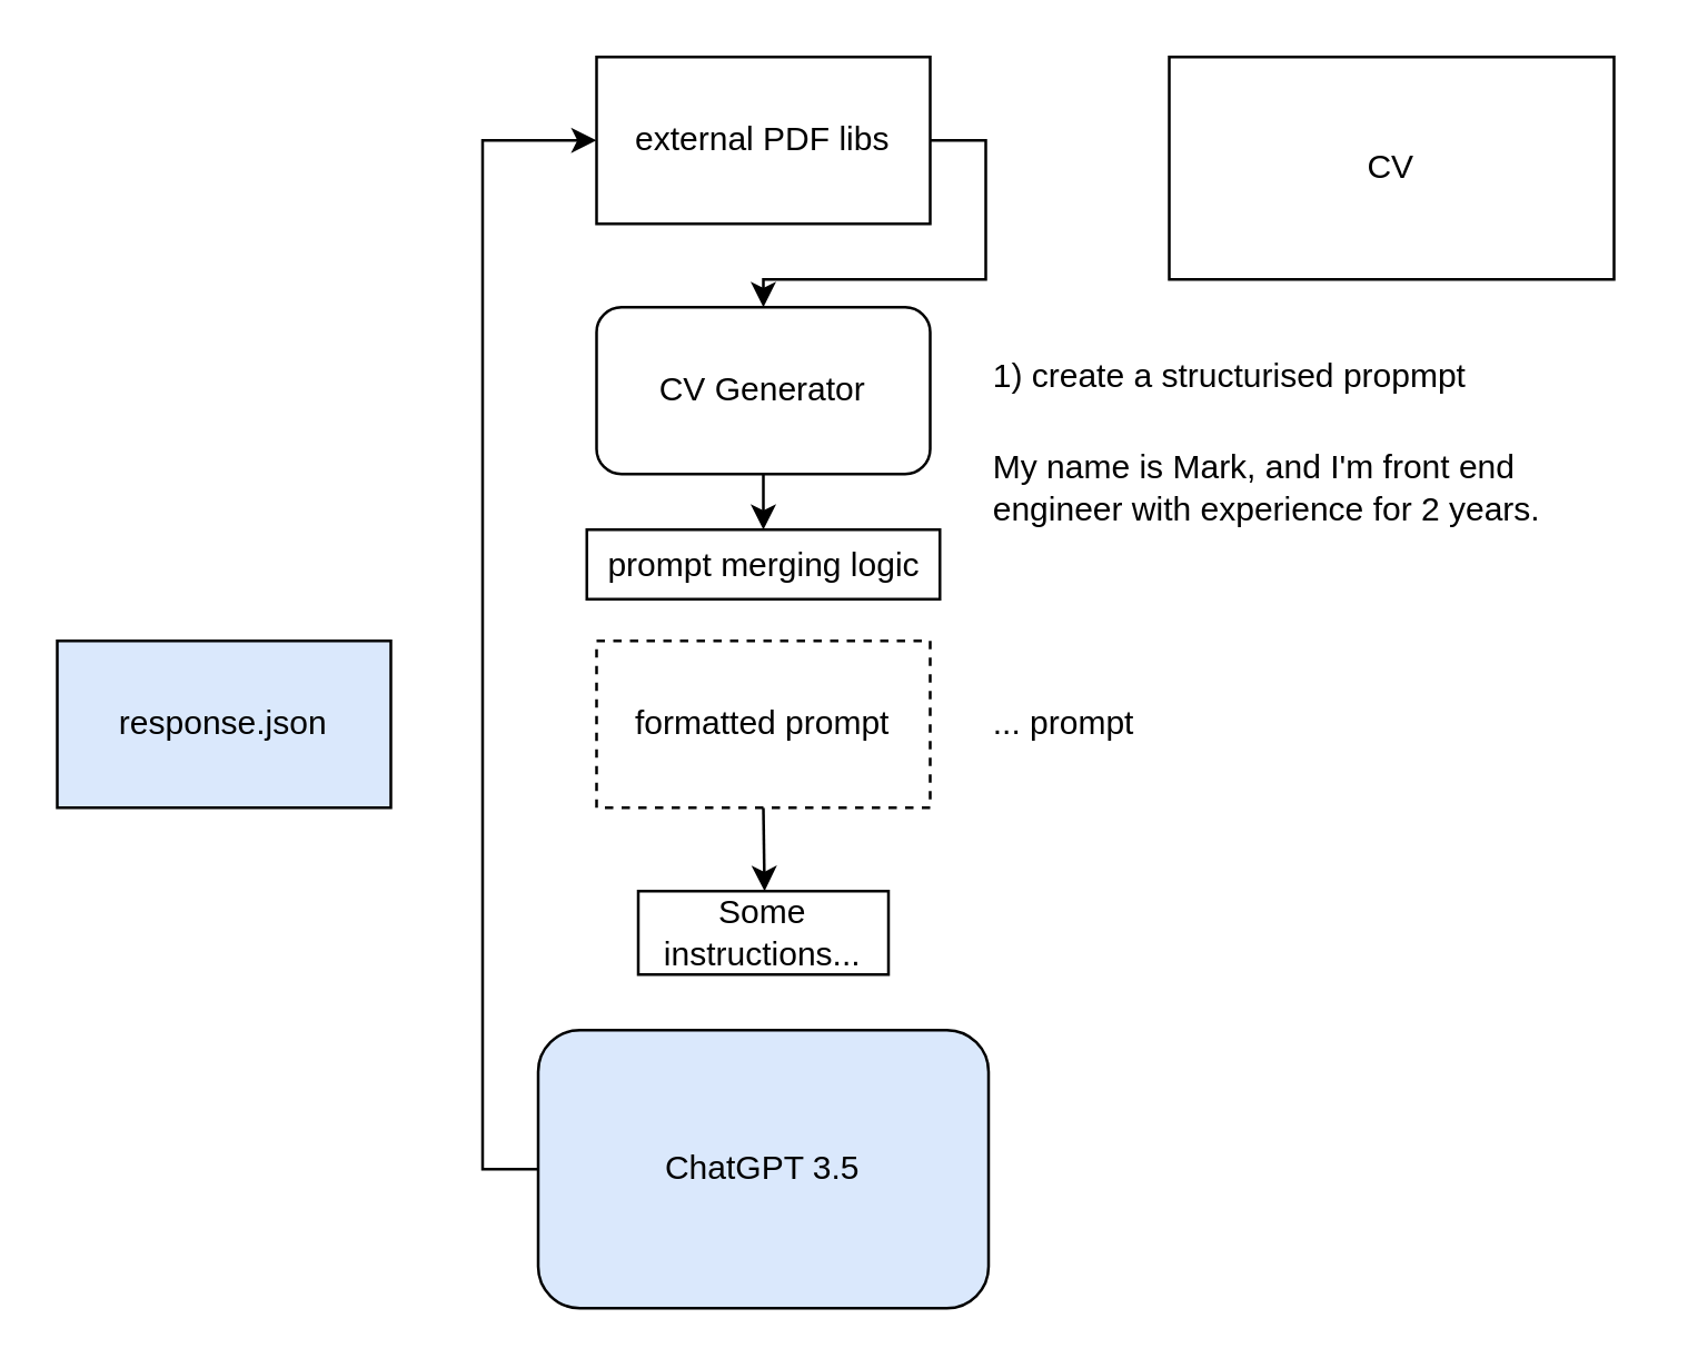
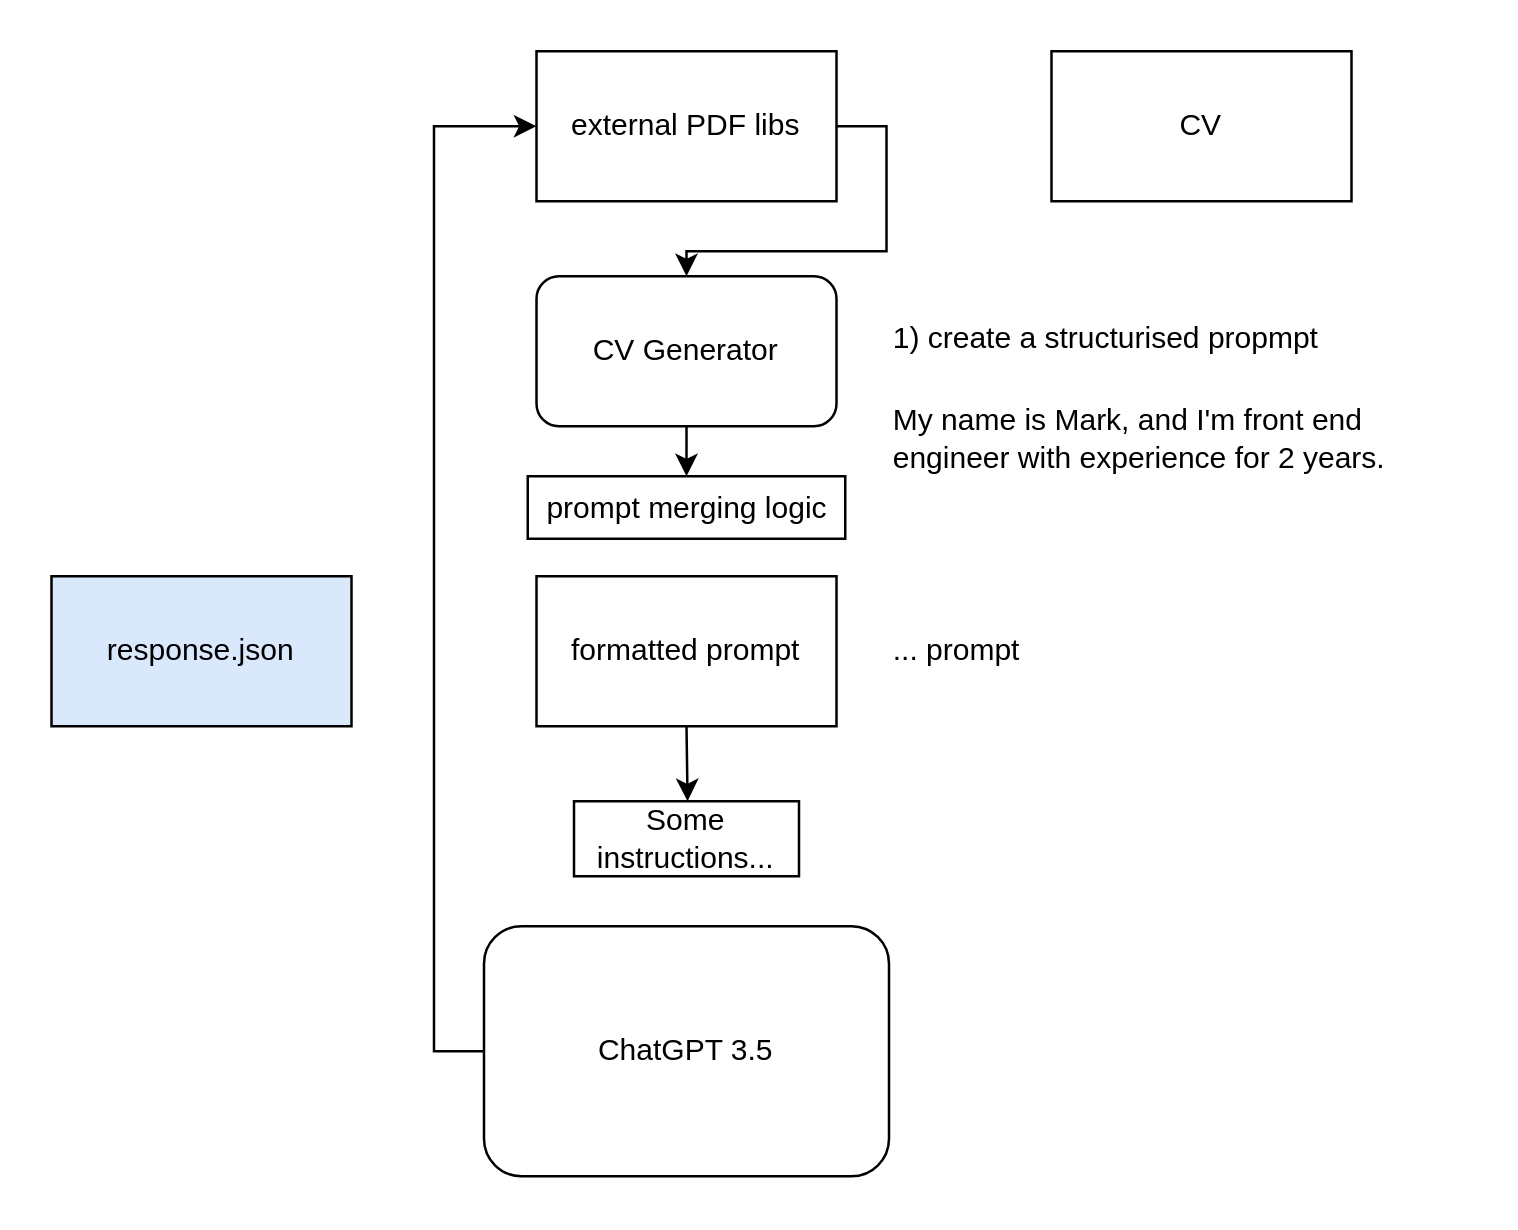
  <mxCell id="0" />
  <mxCell id="1" parent="0" />
  <mxCell id="2" style="edgeStyle=orthogonalEdgeStyle;rounded=0;orthogonalLoop=1;jettySize=auto;html=1;exitX=0;exitY=0.5;exitDx=0;exitDy=0;entryX=0;entryY=0.5;entryDx=0;entryDy=0;" parent="1" source="3" target="14" edge="1"><mxGeometry relative="1" as="geometry"><mxPoint x="100" y="50" as="targetPoint" /></mxGeometry></mxCell>
- <mxCell id="3" value="ChatGPT 3.5" style="rounded=1;whiteSpace=wrap;html=1;fillColor=#dae8fc;" parent="1" vertex="1"><mxGeometry x="193" y="370" width="162" height="100" as="geometry" /></mxCell>
+ <mxCell id="3" value="ChatGPT 3.5" style="rounded=1;whiteSpace=wrap;html=1;" parent="1" vertex="1"><mxGeometry x="193" y="370" width="162" height="100" as="geometry" /></mxCell>
  <mxCell id="4" style="edgeStyle=orthogonalEdgeStyle;rounded=0;orthogonalLoop=1;jettySize=auto;html=1;exitX=0.5;exitY=1;exitDx=0;exitDy=0;" parent="1" source="5" edge="1"><mxGeometry relative="1" as="geometry"><mxPoint x="274" y="190" as="targetPoint" /></mxGeometry></mxCell>
  <mxCell id="5" value="CV Generator" style="rounded=1;whiteSpace=wrap;html=1;" parent="1" vertex="1"><mxGeometry x="214" y="110" width="120" height="60" as="geometry" /></mxCell>
  <mxCell id="6" style="edgeStyle=orthogonalEdgeStyle;rounded=0;orthogonalLoop=1;jettySize=auto;html=1;exitX=0.5;exitY=1;exitDx=0;exitDy=0;" parent="1" source="7" edge="1"><mxGeometry relative="1" as="geometry"><mxPoint x="274.429" y="320" as="targetPoint" /></mxGeometry></mxCell>
- <mxCell id="7" value="formatted prompt" style="rounded=0;whiteSpace=wrap;html=1;dashed=1;" parent="1" vertex="1"><mxGeometry x="214" y="230" width="120" height="60" as="geometry" /></mxCell>
+ <mxCell id="7" value="formatted prompt" style="rounded=0;whiteSpace=wrap;html=1;" parent="1" vertex="1"><mxGeometry x="214" y="230" width="120" height="60" as="geometry" /></mxCell>
  <mxCell id="8" value="Some instructions..." style="rounded=0;whiteSpace=wrap;html=1;" parent="1" vertex="1"><mxGeometry x="229" y="320" width="90" height="30" as="geometry" /></mxCell>
  <mxCell id="9" value="1) create a structurised propmpt" style="text;html=1;strokeColor=none;fillColor=none;align=left;verticalAlign=middle;whiteSpace=wrap;rounded=0;" parent="1" vertex="1"><mxGeometry x="355" y="120" width="202" height="30" as="geometry" /></mxCell>
  <mxCell id="10" value="My name is Mark, and I'm front end engineer with experience for 2 years." style="text;html=1;strokeColor=none;fillColor=none;align=left;verticalAlign=middle;whiteSpace=wrap;rounded=0;" parent="1" vertex="1"><mxGeometry x="355" y="160" width="230" height="30" as="geometry" /></mxCell>
  <mxCell id="11" value="... prompt" style="text;html=1;strokeColor=none;fillColor=none;align=left;verticalAlign=middle;whiteSpace=wrap;rounded=0;rotation=0;" parent="1" vertex="1"><mxGeometry x="355" y="245" width="70" height="30" as="geometry" /></mxCell>
  <mxCell id="12" value="prompt merging logic" style="rounded=0;whiteSpace=wrap;html=1;" parent="1" vertex="1"><mxGeometry x="210.5" y="190" width="127" height="25" as="geometry" /></mxCell>
  <mxCell id="13" style="edgeStyle=orthogonalEdgeStyle;rounded=0;orthogonalLoop=1;jettySize=auto;html=1;exitX=1;exitY=0.5;exitDx=0;exitDy=0;" parent="1" source="14" target="5" edge="1"><mxGeometry relative="1" as="geometry" /></mxCell>
  <mxCell id="14" value="external PDF libs" style="rounded=0;whiteSpace=wrap;html=1;" parent="1" vertex="1"><mxGeometry x="214" y="20" width="120" height="60" as="geometry" /></mxCell>
  <mxCell id="15" value="response.json" style="rounded=0;whiteSpace=wrap;html=1;fillColor=#dae8fc;" parent="1" vertex="1"><mxGeometry x="20" y="230" width="120" height="60" as="geometry" /></mxCell>
- <mxCell id="16" value="CV" style="rounded=0;whiteSpace=wrap;html=1;" parent="1" vertex="1"><mxGeometry x="420" y="20" width="160" height="80" as="geometry" /></mxCell>
+ <mxCell id="16" value="CV" style="rounded=0;whiteSpace=wrap;html=1;" parent="1" vertex="1"><mxGeometry x="420" y="20" width="120" height="60" as="geometry" /></mxCell>
